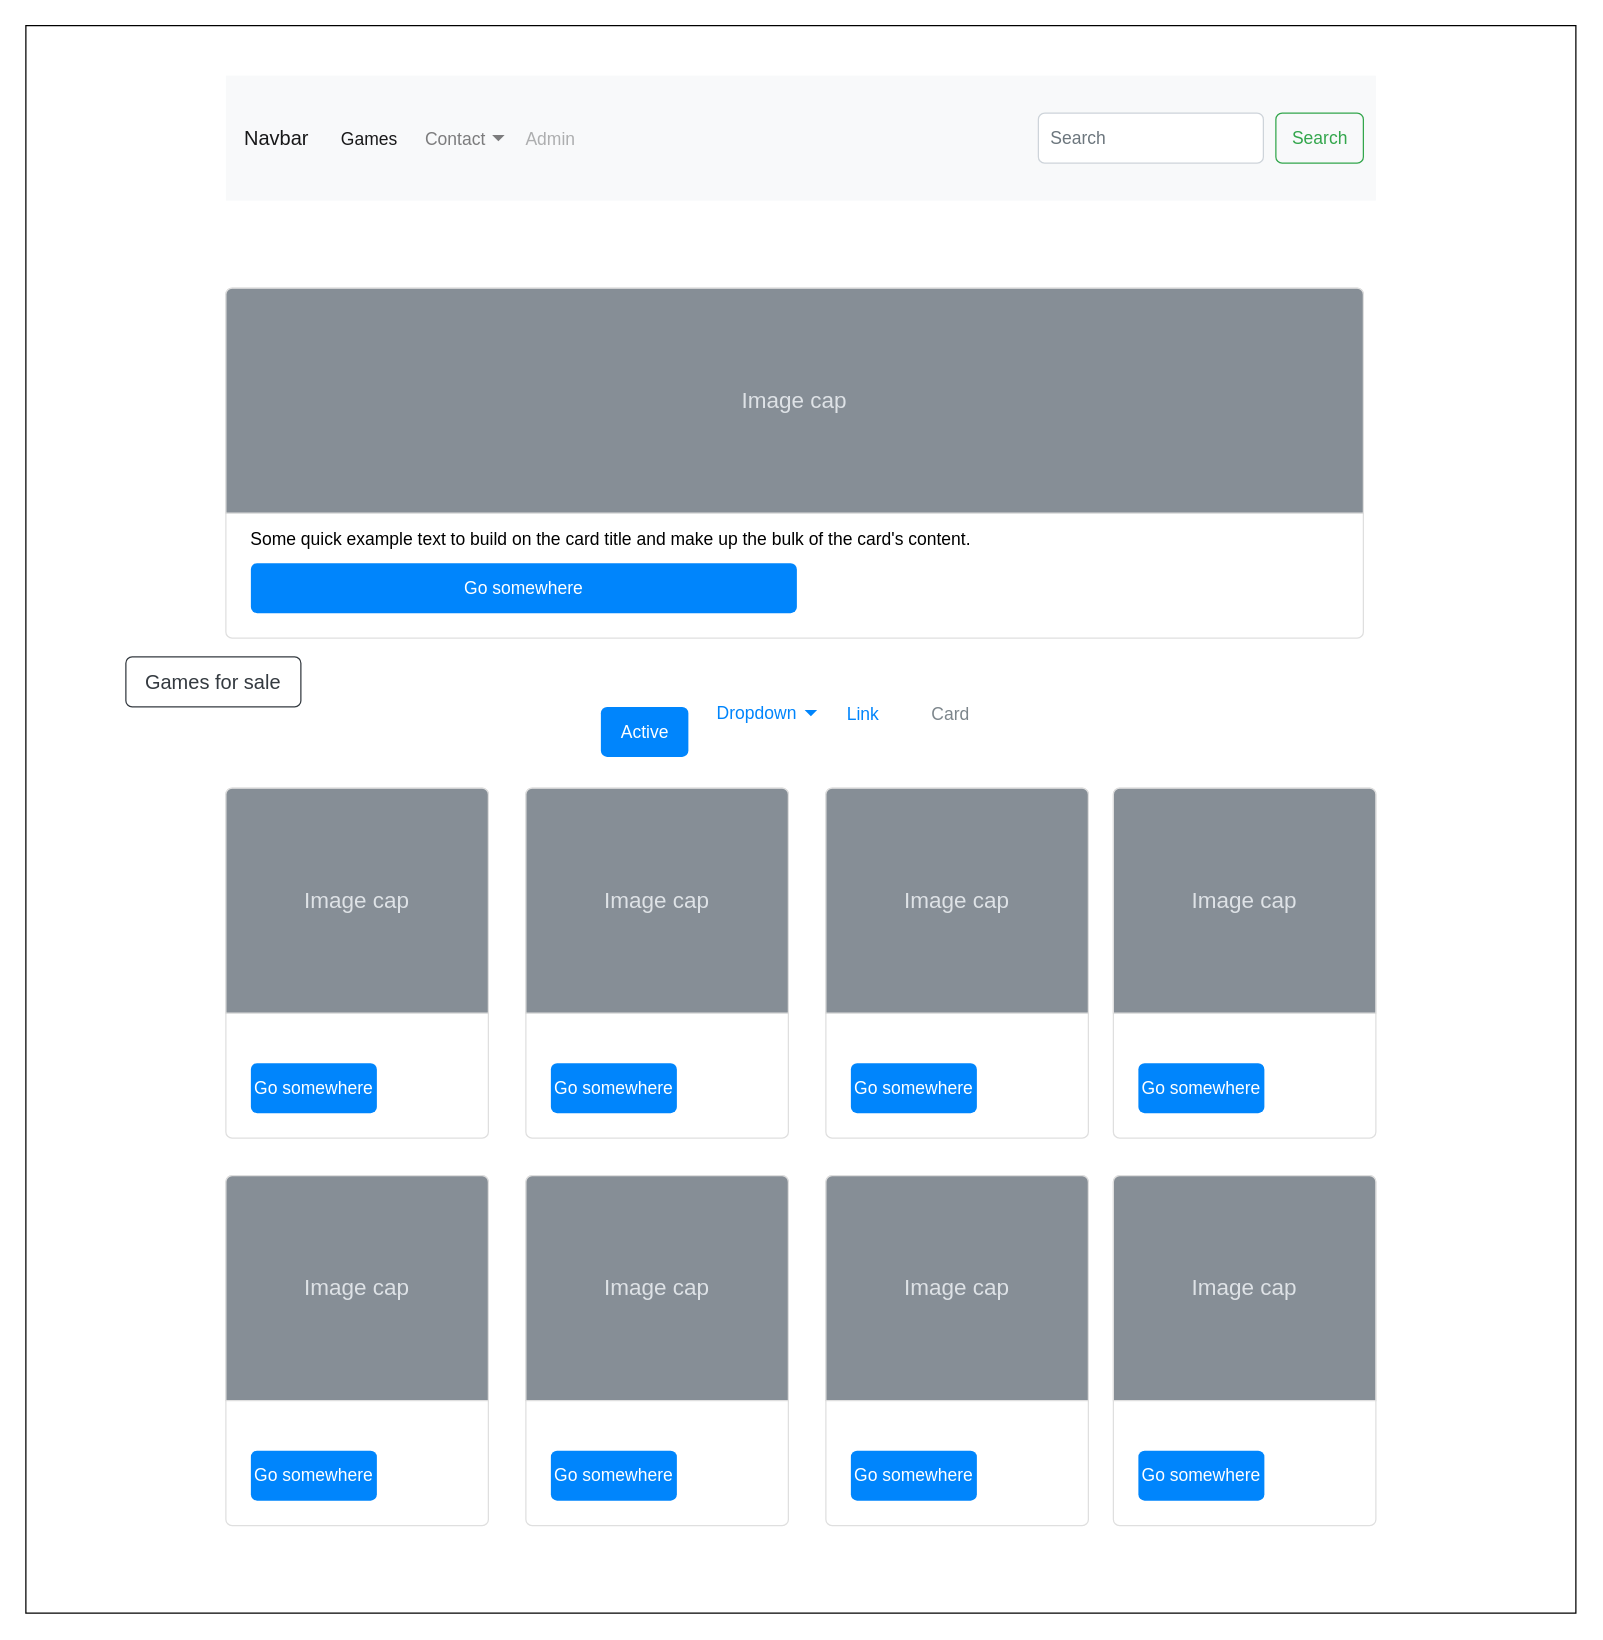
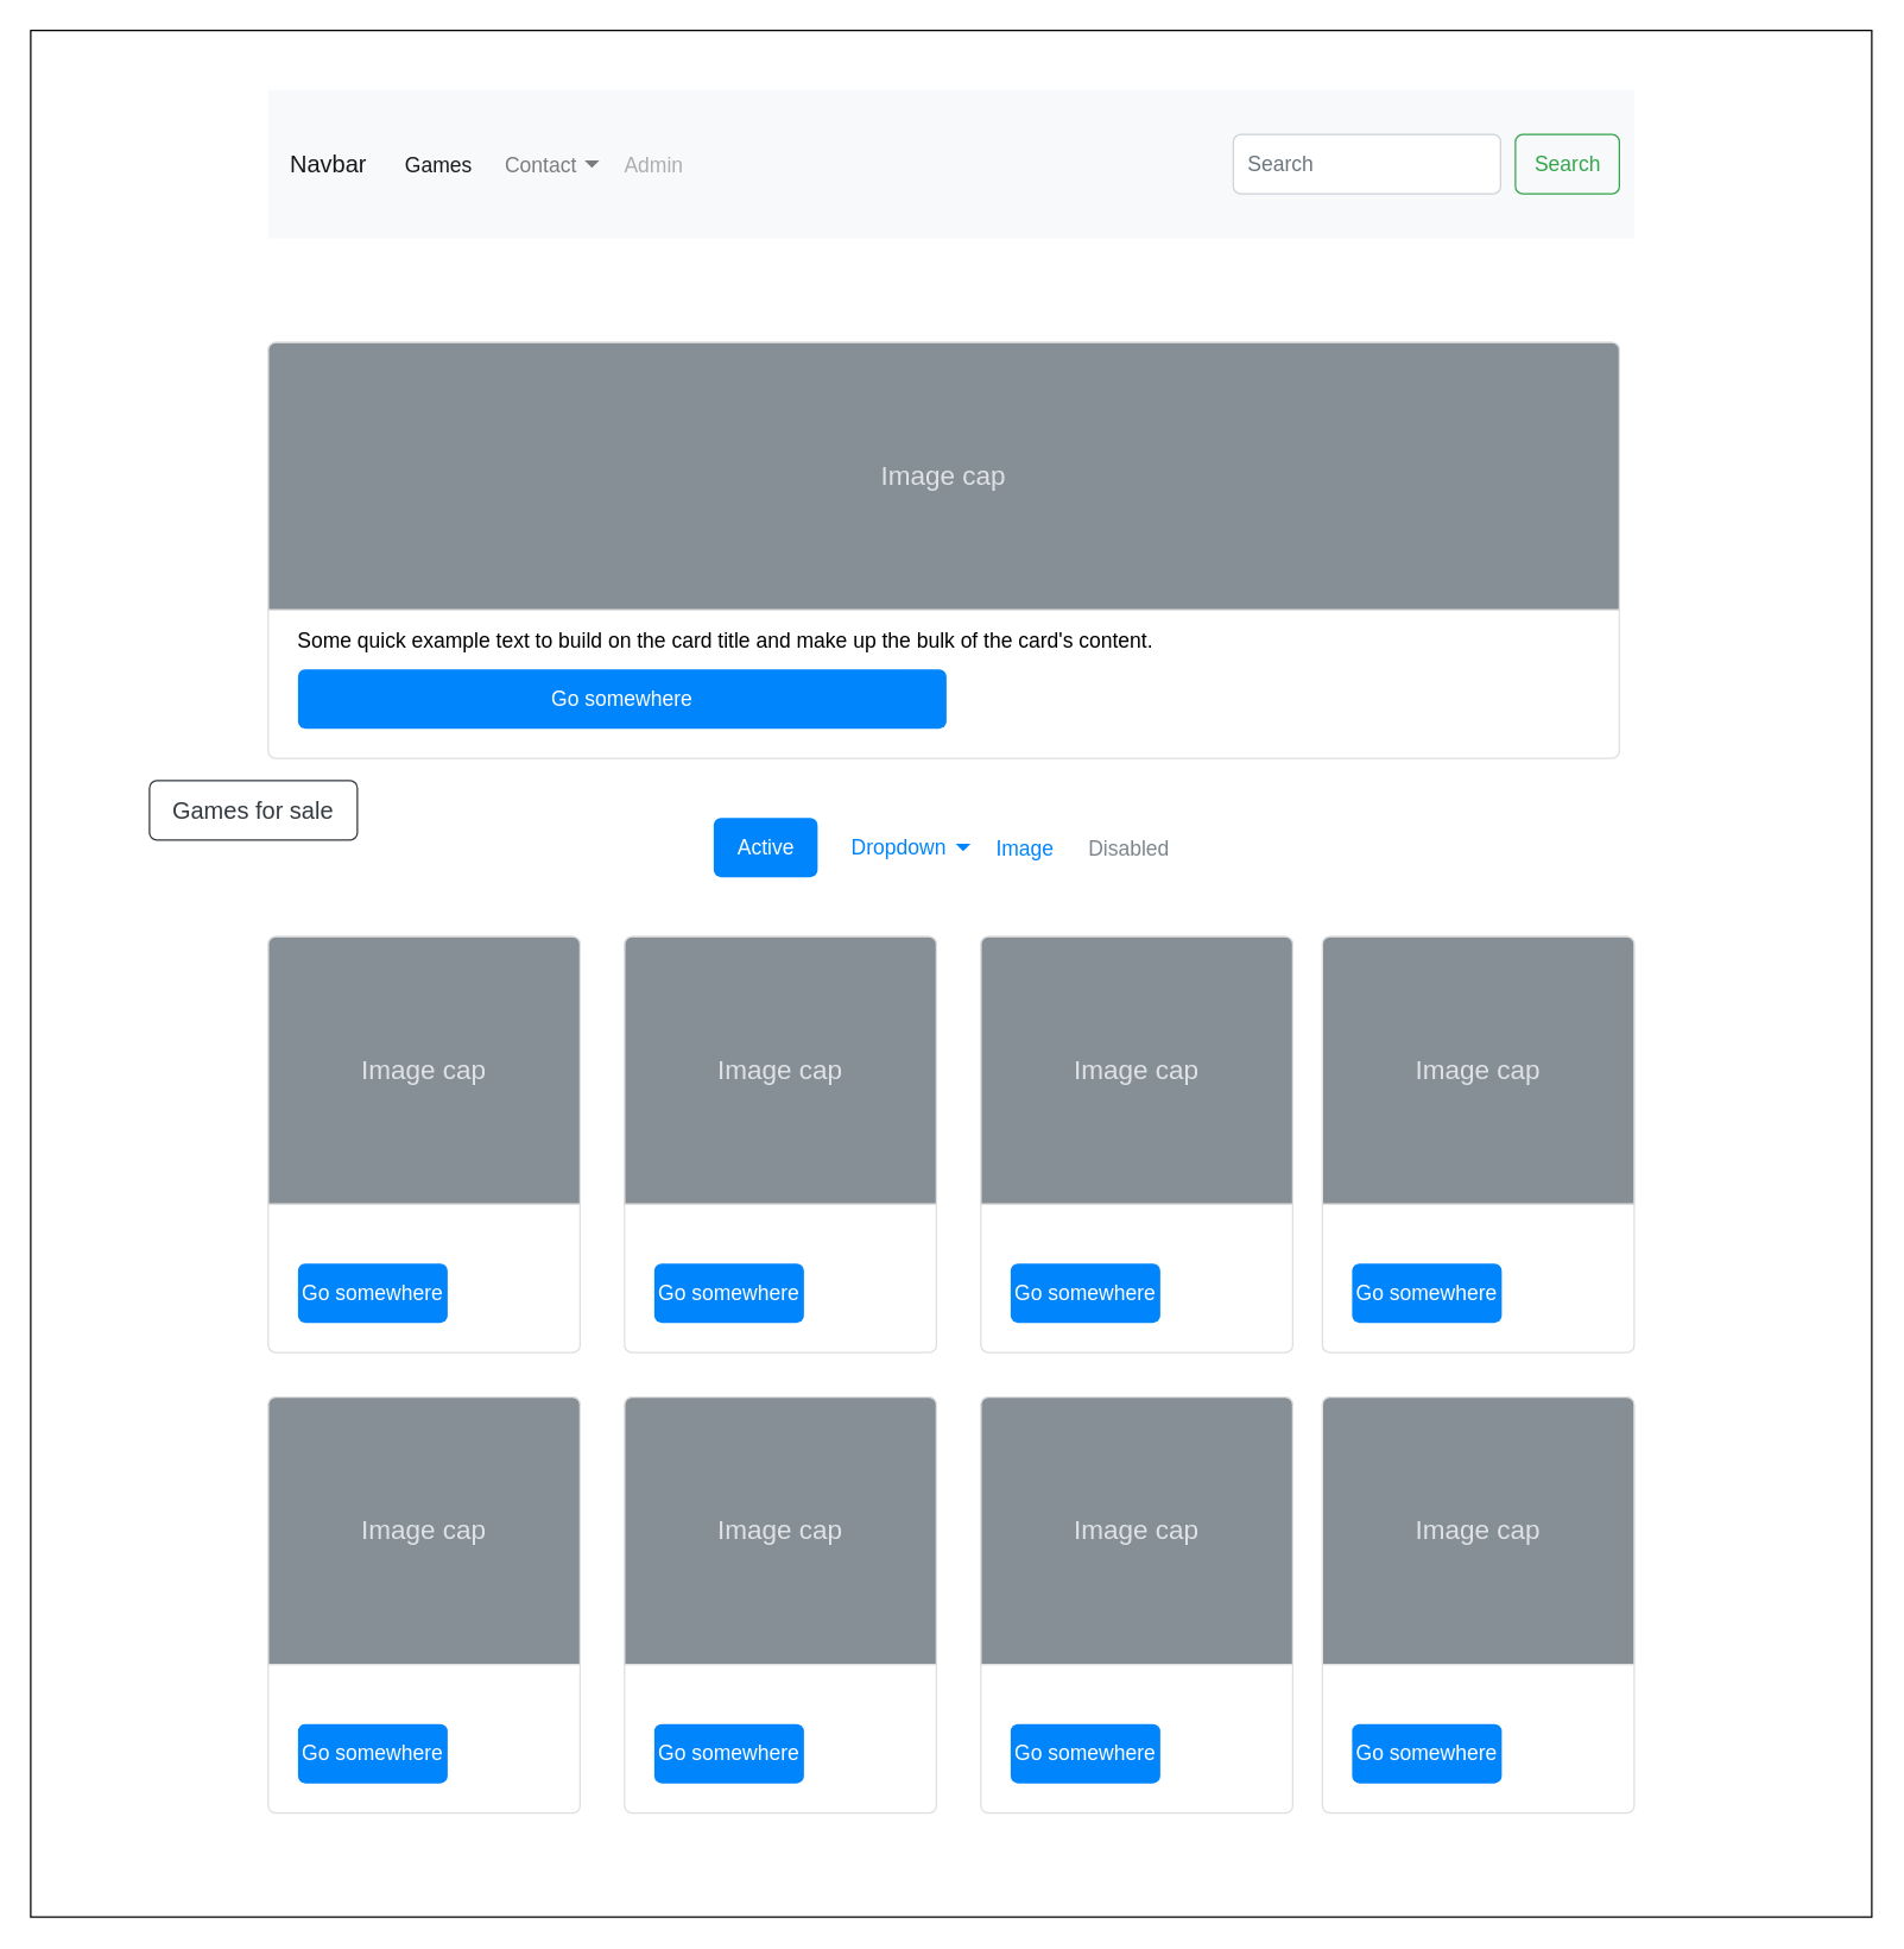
  <mxCell id="0" />
  <mxCell id="1" parent="0" />
  <mxCell id="2" value="" style="rounded=0;whiteSpace=wrap;html=1;" vertex="1" parent="1"><mxGeometry x="20" y="20" width="1240" height="1270" as="geometry" /></mxCell>
  <mxCell id="3" value="Navbar" style="html=1;shadow=0;dashed=0;fillColor=#F8F9FA;strokeColor=none;fontSize=16;fontColor=#181819;align=left;spacing=15;" vertex="1" parent="1"><mxGeometry x="180" y="60" width="920" height="100" as="geometry" /></mxCell>
  <mxCell id="4" value="Games" style="fillColor=none;strokeColor=none;fontSize=14;fontColor=#181819;align=center;" vertex="1" parent="3"><mxGeometry width="70" height="40" relative="1" as="geometry"><mxPoint x="80" y="30" as="offset" /></mxGeometry></mxCell>
  <mxCell id="5" value="Contact" style="fillColor=none;strokeColor=none;fontSize=14;fontColor=#7C7C7D;align=right;spacingRight=20;" vertex="1" parent="3"><mxGeometry width="100" height="40" relative="1" as="geometry"><mxPoint x="130" y="30" as="offset" /></mxGeometry></mxCell>
  <mxCell id="6" value="" style="shape=triangle;direction=south;fillColor=#7C7C7D;strokeColor=none;perimeter=none;" vertex="1" parent="5"><mxGeometry x="1" y="0.5" width="10" height="5" relative="1" as="geometry"><mxPoint x="-17" y="-2.5" as="offset" /></mxGeometry></mxCell>
  <mxCell id="7" value="Admin" style="fillColor=none;strokeColor=none;fontSize=14;fontColor=#ADAEAF;align=center;" vertex="1" parent="3"><mxGeometry width="80" height="40" relative="1" as="geometry"><mxPoint x="220" y="30" as="offset" /></mxGeometry></mxCell>
  <mxCell id="8" value="Search" style="html=1;shadow=0;dashed=0;shape=mxgraph.bootstrap.rrect;rSize=5;fontSize=14;fontColor=#33A64C;strokeColor=#33A64C;fillColor=none;" vertex="1" parent="3"><mxGeometry x="1" width="70" height="40" relative="1" as="geometry"><mxPoint x="-80" y="30" as="offset" /></mxGeometry></mxCell>
  <mxCell id="9" value="Search" style="html=1;shadow=0;dashed=0;shape=mxgraph.bootstrap.rrect;rSize=5;fontSize=14;fontColor=#6C767D;strokeColor=#CED4DA;fillColor=#ffffff;align=left;spacing=10;" vertex="1" parent="3"><mxGeometry x="1" width="180" height="40" relative="1" as="geometry"><mxPoint x="-270" y="30" as="offset" /></mxGeometry></mxCell>
  <mxCell id="10" value="" style="html=1;shadow=0;dashed=0;shape=mxgraph.bootstrap.rrect;rSize=5;strokeColor=#DFDFDF;html=1;whiteSpace=wrap;fillColor=#ffffff;fontColor=#000000;verticalAlign=bottom;align=left;spacing=20;spacingBottom=50;fontSize=14;" vertex="1" parent="1"><mxGeometry x="180" y="940" width="210" height="280" as="geometry" /></mxCell>
  <mxCell id="11" value="Image cap" style="html=1;shadow=0;dashed=0;shape=mxgraph.bootstrap.topButton;rSize=5;perimeter=none;whiteSpace=wrap;fillColor=#868E96;strokeColor=#DFDFDF;fontColor=#DEE2E6;resizeWidth=1;fontSize=18;" vertex="1" parent="10"><mxGeometry width="210.0" height="180" relative="1" as="geometry" /></mxCell>
  <mxCell id="12" value="Go somewhere" style="html=1;shadow=0;dashed=0;shape=mxgraph.bootstrap.rrect;rSize=5;perimeter=none;whiteSpace=wrap;fillColor=#0085FC;strokeColor=none;fontColor=#ffffff;resizeWidth=1;fontSize=14;" vertex="1" parent="10"><mxGeometry y="1" width="100.8" height="40" relative="1" as="geometry"><mxPoint x="20" y="-60" as="offset" /></mxGeometry></mxCell>
  <mxCell id="13" value="&lt;b&gt;&lt;font style=&quot;font-size: 20px&quot;&gt;Card title&lt;/font&gt;&lt;/b&gt;&lt;br style=&quot;font-size: 14px&quot;&gt;&lt;br style=&quot;font-size: 14px&quot;&gt;Some quick example text to build on the card title and make up the bulk of the card's content." style="html=1;shadow=0;dashed=0;shape=mxgraph.bootstrap.rrect;rSize=5;strokeColor=#DFDFDF;html=1;whiteSpace=wrap;fillColor=#ffffff;fontColor=#000000;verticalAlign=bottom;align=left;spacing=20;spacingBottom=50;fontSize=14;" vertex="1" parent="1"><mxGeometry x="180" y="230" width="910" height="280" as="geometry" /></mxCell>
  <mxCell id="14" value="Image cap" style="html=1;shadow=0;dashed=0;shape=mxgraph.bootstrap.topButton;rSize=5;perimeter=none;whiteSpace=wrap;fillColor=#868E96;strokeColor=#DFDFDF;fontColor=#DEE2E6;resizeWidth=1;fontSize=18;" vertex="1" parent="13"><mxGeometry width="910" height="180" relative="1" as="geometry" /></mxCell>
  <mxCell id="15" value="Go somewhere" style="html=1;shadow=0;dashed=0;shape=mxgraph.bootstrap.rrect;rSize=5;perimeter=none;whiteSpace=wrap;fillColor=#0085FC;strokeColor=none;fontColor=#ffffff;resizeWidth=1;fontSize=14;" vertex="1" parent="13"><mxGeometry y="1" width="436.8" height="40" relative="1" as="geometry"><mxPoint x="20" y="-60" as="offset" /></mxGeometry></mxCell>
  <mxCell id="16" value="Games for sale" style="html=1;shadow=0;dashed=0;shape=mxgraph.bootstrap.rrect;rSize=5;strokeColor=#343A40;strokeWidth=1;fillColor=none;fontColor=#343A40;whiteSpace=wrap;align=center;verticalAlign=middle;spacingLeft=0;fontStyle=0;fontSize=16;spacing=5;" vertex="1" parent="1"><mxGeometry x="100" y="525" width="140" height="40" as="geometry" /></mxCell>
  <mxCell id="17" value="" style="html=1;shadow=0;dashed=0;shape=mxgraph.bootstrap.rrect;rSize=5;strokeColor=#DFDFDF;html=1;whiteSpace=wrap;fillColor=#ffffff;fontColor=#000000;verticalAlign=bottom;align=left;spacing=20;spacingBottom=50;fontSize=14;" vertex="1" parent="1"><mxGeometry x="420" y="940" width="210" height="280" as="geometry" /></mxCell>
  <mxCell id="18" value="Image cap" style="html=1;shadow=0;dashed=0;shape=mxgraph.bootstrap.topButton;rSize=5;perimeter=none;whiteSpace=wrap;fillColor=#868E96;strokeColor=#DFDFDF;fontColor=#DEE2E6;resizeWidth=1;fontSize=18;" vertex="1" parent="17"><mxGeometry width="210.0" height="180" relative="1" as="geometry" /></mxCell>
  <mxCell id="19" value="Go somewhere" style="html=1;shadow=0;dashed=0;shape=mxgraph.bootstrap.rrect;rSize=5;perimeter=none;whiteSpace=wrap;fillColor=#0085FC;strokeColor=none;fontColor=#ffffff;resizeWidth=1;fontSize=14;" vertex="1" parent="17"><mxGeometry y="1" width="100.8" height="40" relative="1" as="geometry"><mxPoint x="20" y="-60" as="offset" /></mxGeometry></mxCell>
  <mxCell id="20" value="" style="html=1;shadow=0;dashed=0;shape=mxgraph.bootstrap.rrect;rSize=5;strokeColor=#DFDFDF;html=1;whiteSpace=wrap;fillColor=#ffffff;fontColor=#000000;verticalAlign=bottom;align=left;spacing=20;spacingBottom=50;fontSize=14;" vertex="1" parent="1"><mxGeometry x="660" y="940" width="210" height="280" as="geometry" /></mxCell>
  <mxCell id="21" value="Image cap" style="html=1;shadow=0;dashed=0;shape=mxgraph.bootstrap.topButton;rSize=5;perimeter=none;whiteSpace=wrap;fillColor=#868E96;strokeColor=#DFDFDF;fontColor=#DEE2E6;resizeWidth=1;fontSize=18;" vertex="1" parent="20"><mxGeometry width="210.0" height="180" relative="1" as="geometry" /></mxCell>
  <mxCell id="22" value="Go somewhere" style="html=1;shadow=0;dashed=0;shape=mxgraph.bootstrap.rrect;rSize=5;perimeter=none;whiteSpace=wrap;fillColor=#0085FC;strokeColor=none;fontColor=#ffffff;resizeWidth=1;fontSize=14;" vertex="1" parent="20"><mxGeometry y="1" width="100.8" height="40" relative="1" as="geometry"><mxPoint x="20" y="-60" as="offset" /></mxGeometry></mxCell>
  <mxCell id="23" value="" style="html=1;shadow=0;dashed=0;shape=mxgraph.bootstrap.rrect;rSize=5;strokeColor=#DFDFDF;html=1;whiteSpace=wrap;fillColor=#ffffff;fontColor=#000000;verticalAlign=bottom;align=left;spacing=20;spacingBottom=50;fontSize=14;" vertex="1" parent="1"><mxGeometry x="890" y="940" width="210" height="280" as="geometry" /></mxCell>
  <mxCell id="24" value="Image cap" style="html=1;shadow=0;dashed=0;shape=mxgraph.bootstrap.topButton;rSize=5;perimeter=none;whiteSpace=wrap;fillColor=#868E96;strokeColor=#DFDFDF;fontColor=#DEE2E6;resizeWidth=1;fontSize=18;" vertex="1" parent="23"><mxGeometry width="210.0" height="180" relative="1" as="geometry" /></mxCell>
  <mxCell id="25" value="Go somewhere" style="html=1;shadow=0;dashed=0;shape=mxgraph.bootstrap.rrect;rSize=5;perimeter=none;whiteSpace=wrap;fillColor=#0085FC;strokeColor=none;fontColor=#ffffff;resizeWidth=1;fontSize=14;" vertex="1" parent="23"><mxGeometry y="1" width="100.8" height="40" relative="1" as="geometry"><mxPoint x="20" y="-60" as="offset" /></mxGeometry></mxCell>
  <mxCell id="26" value="" style="html=1;shadow=0;dashed=0;shape=mxgraph.bootstrap.rrect;rSize=5;strokeColor=#DFDFDF;html=1;whiteSpace=wrap;fillColor=#ffffff;fontColor=#000000;verticalAlign=bottom;align=left;spacing=20;spacingBottom=50;fontSize=14;" vertex="1" parent="1"><mxGeometry x="180" y="630" width="210" height="280" as="geometry" /></mxCell>
  <mxCell id="27" value="Image cap" style="html=1;shadow=0;dashed=0;shape=mxgraph.bootstrap.topButton;rSize=5;perimeter=none;whiteSpace=wrap;fillColor=#868E96;strokeColor=#DFDFDF;fontColor=#DEE2E6;resizeWidth=1;fontSize=18;" vertex="1" parent="26"><mxGeometry width="210.0" height="180" relative="1" as="geometry" /></mxCell>
  <mxCell id="28" value="Go somewhere" style="html=1;shadow=0;dashed=0;shape=mxgraph.bootstrap.rrect;rSize=5;perimeter=none;whiteSpace=wrap;fillColor=#0085FC;strokeColor=none;fontColor=#ffffff;resizeWidth=1;fontSize=14;" vertex="1" parent="26"><mxGeometry y="1" width="100.8" height="40" relative="1" as="geometry"><mxPoint x="20" y="-60" as="offset" /></mxGeometry></mxCell>
  <mxCell id="29" value="" style="html=1;shadow=0;dashed=0;shape=mxgraph.bootstrap.rrect;rSize=5;strokeColor=#DFDFDF;html=1;whiteSpace=wrap;fillColor=#ffffff;fontColor=#000000;verticalAlign=bottom;align=left;spacing=20;spacingBottom=50;fontSize=14;" vertex="1" parent="1"><mxGeometry x="420" y="630" width="210" height="280" as="geometry" /></mxCell>
  <mxCell id="30" value="Image cap" style="html=1;shadow=0;dashed=0;shape=mxgraph.bootstrap.topButton;rSize=5;perimeter=none;whiteSpace=wrap;fillColor=#868E96;strokeColor=#DFDFDF;fontColor=#DEE2E6;resizeWidth=1;fontSize=18;" vertex="1" parent="29"><mxGeometry width="210.0" height="180" relative="1" as="geometry" /></mxCell>
  <mxCell id="31" value="Go somewhere" style="html=1;shadow=0;dashed=0;shape=mxgraph.bootstrap.rrect;rSize=5;perimeter=none;whiteSpace=wrap;fillColor=#0085FC;strokeColor=none;fontColor=#ffffff;resizeWidth=1;fontSize=14;" vertex="1" parent="29"><mxGeometry y="1" width="100.8" height="40" relative="1" as="geometry"><mxPoint x="20" y="-60" as="offset" /></mxGeometry></mxCell>
  <mxCell id="32" value="" style="html=1;shadow=0;dashed=0;shape=mxgraph.bootstrap.rrect;rSize=5;strokeColor=#DFDFDF;html=1;whiteSpace=wrap;fillColor=#ffffff;fontColor=#000000;verticalAlign=bottom;align=left;spacing=20;spacingBottom=50;fontSize=14;" vertex="1" parent="1"><mxGeometry x="660" y="630" width="210" height="280" as="geometry" /></mxCell>
  <mxCell id="33" value="Image cap" style="html=1;shadow=0;dashed=0;shape=mxgraph.bootstrap.topButton;rSize=5;perimeter=none;whiteSpace=wrap;fillColor=#868E96;strokeColor=#DFDFDF;fontColor=#DEE2E6;resizeWidth=1;fontSize=18;" vertex="1" parent="32"><mxGeometry width="210.0" height="180" relative="1" as="geometry" /></mxCell>
  <mxCell id="34" value="Go somewhere" style="html=1;shadow=0;dashed=0;shape=mxgraph.bootstrap.rrect;rSize=5;perimeter=none;whiteSpace=wrap;fillColor=#0085FC;strokeColor=none;fontColor=#ffffff;resizeWidth=1;fontSize=14;" vertex="1" parent="32"><mxGeometry y="1" width="100.8" height="40" relative="1" as="geometry"><mxPoint x="20" y="-60" as="offset" /></mxGeometry></mxCell>
  <mxCell id="35" value="" style="html=1;shadow=0;dashed=0;shape=mxgraph.bootstrap.rrect;rSize=5;strokeColor=#DFDFDF;html=1;whiteSpace=wrap;fillColor=#ffffff;fontColor=#000000;verticalAlign=bottom;align=left;spacing=20;spacingBottom=50;fontSize=14;" vertex="1" parent="1"><mxGeometry x="890" y="630" width="210" height="280" as="geometry" /></mxCell>
  <mxCell id="36" value="Image cap" style="html=1;shadow=0;dashed=0;shape=mxgraph.bootstrap.topButton;rSize=5;perimeter=none;whiteSpace=wrap;fillColor=#868E96;strokeColor=#DFDFDF;fontColor=#DEE2E6;resizeWidth=1;fontSize=18;" vertex="1" parent="35"><mxGeometry width="210.0" height="180" relative="1" as="geometry" /></mxCell>
  <mxCell id="37" value="Go somewhere" style="html=1;shadow=0;dashed=0;shape=mxgraph.bootstrap.rrect;rSize=5;perimeter=none;whiteSpace=wrap;fillColor=#0085FC;strokeColor=none;fontColor=#ffffff;resizeWidth=1;fontSize=14;" vertex="1" parent="35"><mxGeometry y="1" width="100.8" height="40" relative="1" as="geometry"><mxPoint x="20" y="-60" as="offset" /></mxGeometry></mxCell>
- <mxCell id="38" value="Active" style="html=1;shadow=0;dashed=0;shape=mxgraph.bootstrap.rrect;rSize=5;fillColor=#0085FC;strokeColor=none;fontSize=14;fontColor=#ffffff;sketch=0;" vertex="1" parent="1"><mxGeometry x="480" y="565" width="70" height="40" as="geometry" /></mxCell>
+ <mxCell id="38" value="Active" style="html=1;shadow=0;dashed=0;shape=mxgraph.bootstrap.rrect;rSize=5;fillColor=#0085FC;strokeColor=none;fontSize=14;fontColor=#ffffff;sketch=0;" vertex="1" parent="1"><mxGeometry x="480" y="550" width="70" height="40" as="geometry" /></mxCell>
  <mxCell id="39" value="Dropdown" style="strokeColor=none;fillColor=none;rSize=5;perimeter=none;whiteSpace=wrap;resizeWidth=1;align=center;spacing=20;fontSize=14;fontColor=#0085FC;spacingRight=10;" vertex="1" parent="1"><mxGeometry x="560" y="550" width="100" height="40" as="geometry" /></mxCell>
  <mxCell id="40" value="" style="shape=triangle;direction=south;fillColor=#0085FC;strokeColor=none;perimeter=none;sketch=0;" vertex="1" parent="39"><mxGeometry x="1" y="0.5" width="10" height="5" relative="1" as="geometry"><mxPoint x="-17" y="-2.5" as="offset" /></mxGeometry></mxCell>
- <mxCell id="41" value="Link" style="fillColor=none;strokeColor=none;fontSize=14;fontColor=#0085FC;" vertex="1" parent="1"><mxGeometry x="660" y="550" width="60" height="40" as="geometry" /></mxCell>
- <mxCell id="42" value="Card" style="fillColor=none;strokeColor=none;fontSize=14;fontColor=#7D868C;" vertex="1" parent="1"><mxGeometry x="720" y="550" width="80" height="40" as="geometry" /></mxCell>
+ <mxCell id="41" value="Image" style="fillColor=none;strokeColor=none;fontSize=14;fontColor=#0085FC;" vertex="1" parent="1"><mxGeometry x="660" y="550" width="60" height="40" as="geometry" /></mxCell>
+ <mxCell id="42" value="Disabled" style="fillColor=none;strokeColor=none;fontSize=14;fontColor=#7D868C;" vertex="1" parent="1"><mxGeometry x="720" y="550" width="80" height="40" as="geometry" /></mxCell>
